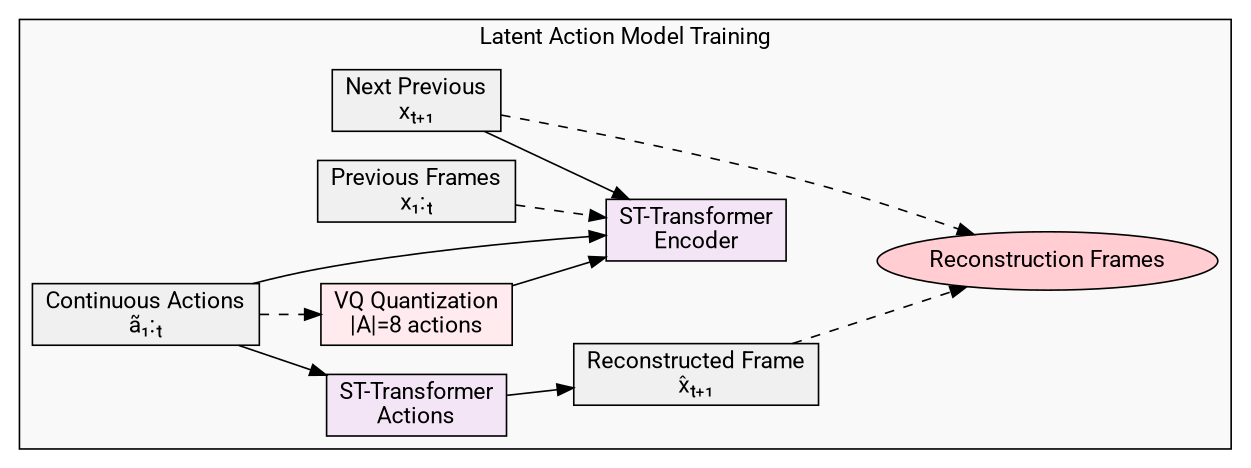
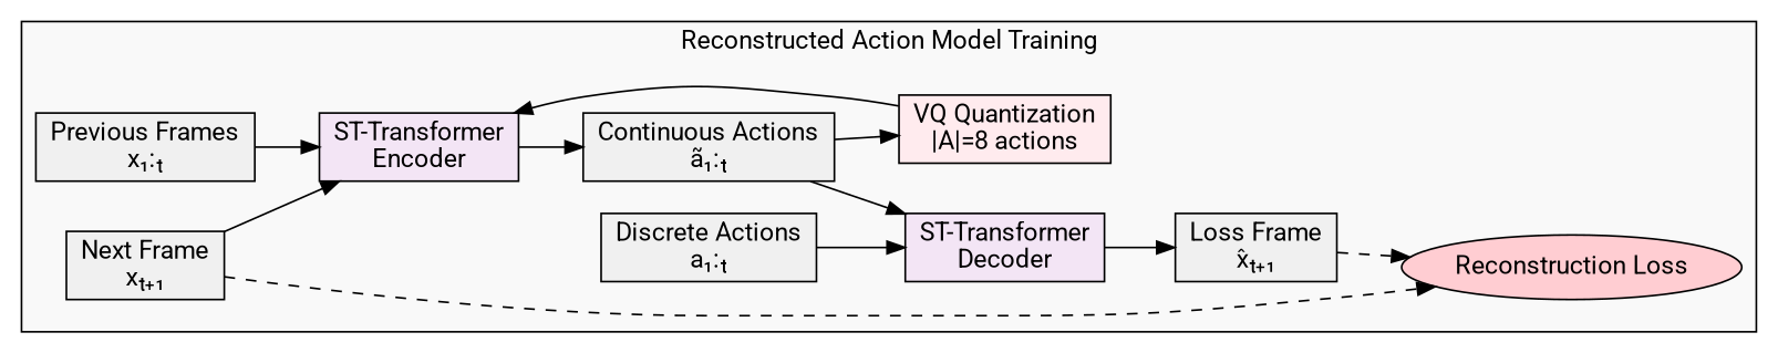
  digraph {
    fontname=Roboto
    rankdir=LR
    node [fillcolor="#f0f0f0" fontname=Roboto shape=box style=filled]
    edge [fontname=Roboto]
    n1 [label="Previous Frames\nx₁:ₜ"]
    n2 [fillcolor="#f3e5f5" label="ST-Transformer\nEncoder"]
-   n3 [fillcolor="#f3e5f5" label="ST-Transformer\nActions"]
-   n4 [label="Next Previous\nxₜ₊₁"]
-   n5 [fillcolor="#ffcdd2" label="Reconstruction Frames" shape=ellipse]
+   n3 [fillcolor="#f3e5f5" label="ST-Transformer\nDecoder"]
+   n4 [label="Next Frame\nxₜ₊₁"]
+   n5 [fillcolor="#ffcdd2" label="Reconstruction Loss" shape=ellipse]
    n6 [label="Continuous Actions\nã₁:ₜ"]
    n7 [fillcolor="#ffebee" label="VQ Quantization\n|A|=8 actions"]
-   n9 [label="Reconstructed Frame\nx̂ₜ₊₁"]
+   n8 [label="Discrete Actions\na₁:ₜ"]
+   n9 [label="Loss Frame\nx̂ₜ₊₁"]
    subgraph cluster_1 {
      fillcolor="#f9f9f9"
-     label="Latent Action Model Training"
+     label="Reconstructed Action Model Training"
      style=filled
      n1
      n2
      n3
      n4
      n5
      n6
      n7
+     n8
      n9
    }
-   n1 -> n2 [style=dashed]
-   n6 -> n2
+   n1 -> n2
+   n2 -> n6
    n3 -> n9
    n4 -> n2
    n4 -> n5 [style=dashed]
    n6 -> n3
-   n6 -> n7 [style=dashed]
+   n6 -> n7
    n7 -> n2
+   n8 -> n3
    n9 -> n5 [style=dashed]
  }
